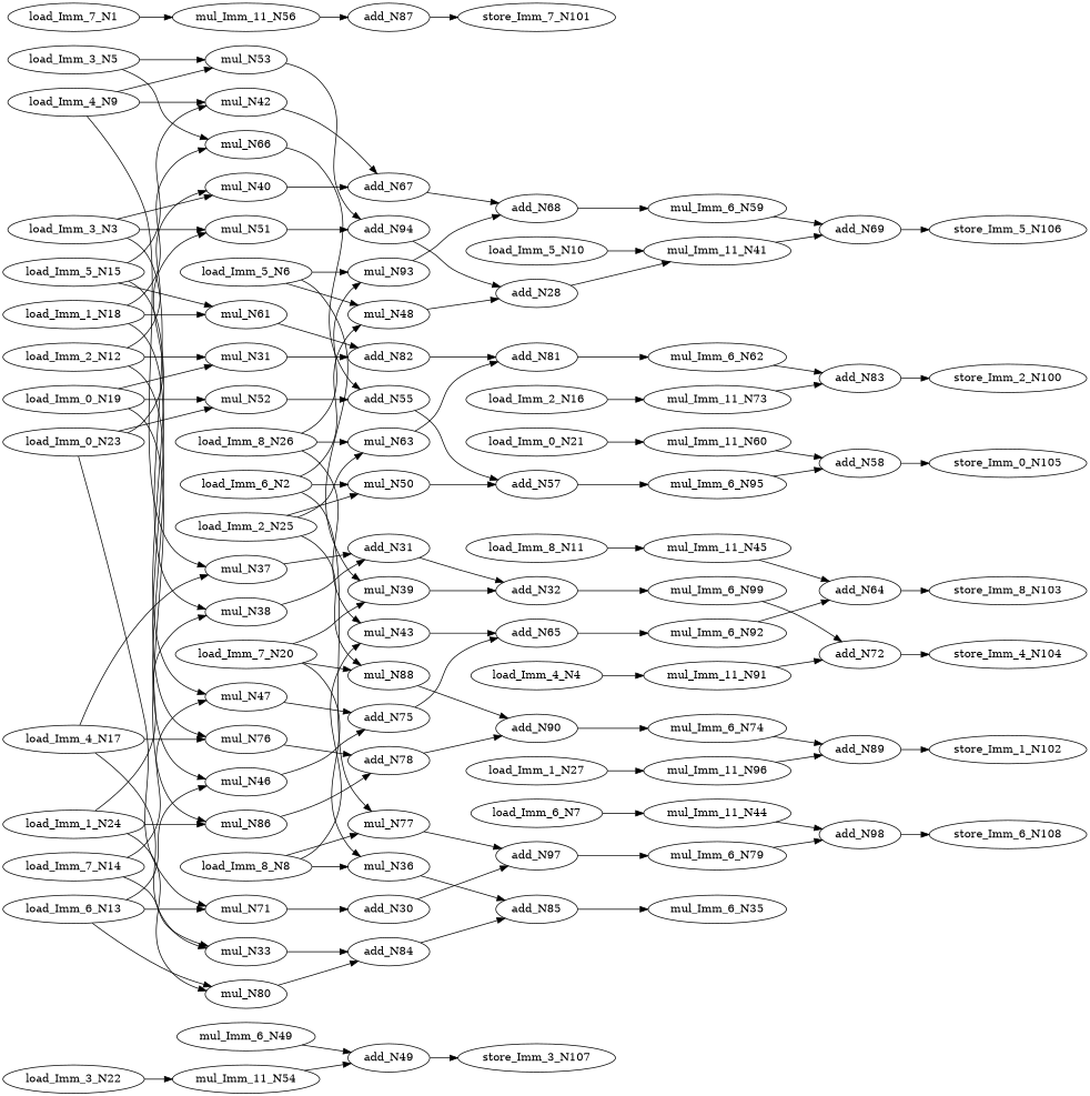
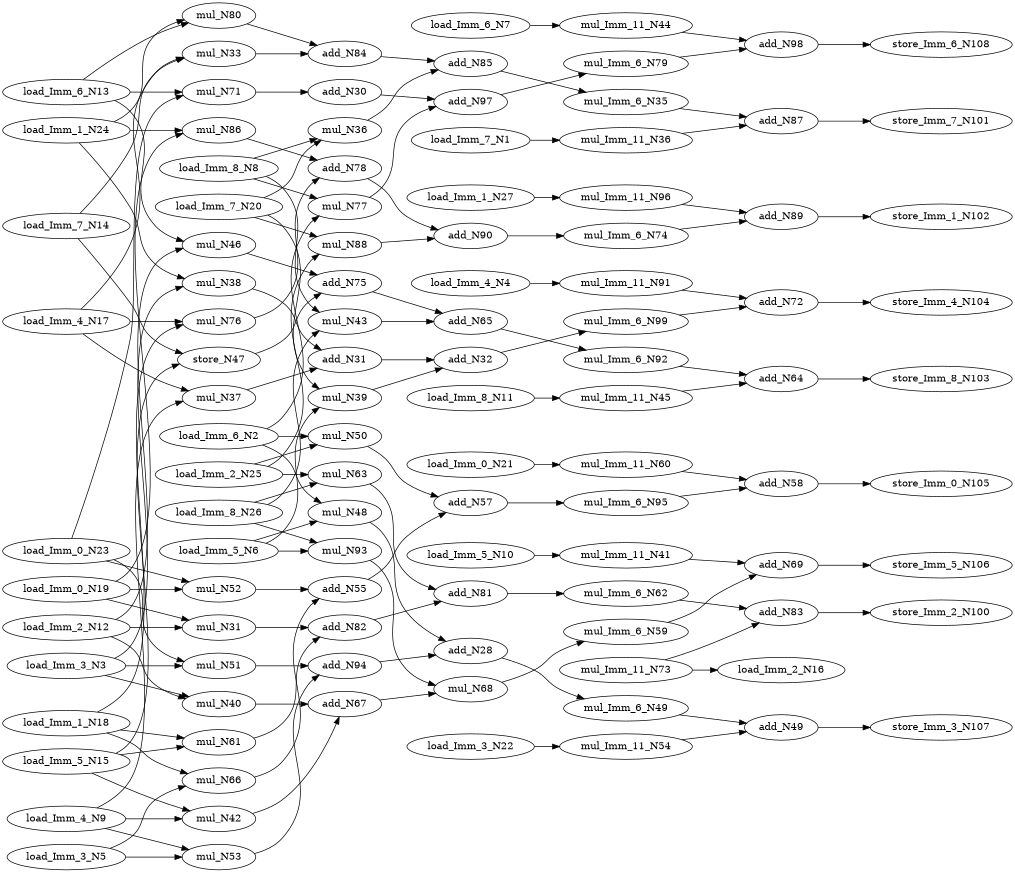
  digraph {
    rankdir=LR
    node [color=black ntype=operation]
    n1 [label=add_N49]
    n2 [label=store_Imm_3_N107]
    n3 [label=add_N28]
    n4 [label=mul_Imm_6_N49]
    n5 [label=load_Imm_0_N23]
    n6 [label=mul_N71]
    n7 [label=mul_N52]
    n8 [label=mul_N51]
    n9 [label=add_N30]
    n10 [label=add_N55]
    n11 [label=add_N94]
    n12 [label=load_Imm_3_N22]
    n13 [label=mul_Imm_11_N54]
    n14 [label=load_Imm_0_N21]
    n15 [label=mul_Imm_11_N60]
    n16 [label=add_N58]
    n17 [label=load_Imm_7_N20]
    n18 [label=mul_N88]
    n19 [label=mul_N39]
    n20 [label=mul_N36]
    n21 [label=add_N90]
    n22 [label=add_N32]
    n23 [label=add_N85]
    n24 [label=load_Imm_1_N27]
    n25 [label=mul_Imm_11_N96]
    n26 [label=add_N89]
    n27 [label=load_Imm_8_N26]
    n28 [label=mul_N93]
    n29 [label=mul_N63]
    n30 [label=mul_N43]
-   n31 [label=add_N68]
+   n31 [label=mul_N68]
    n32 [label=add_N81]
    n33 [label=add_N65]
    n34 [label=load_Imm_2_N25]
    n35 [label=mul_N50]
    n36 [label=add_N57]
    n37 [label=load_Imm_1_N24]
    n38 [label=mul_N86]
    n39 [label=mul_N80]
    n40 [label=mul_N38]
    n41 [label=add_N78]
    n42 [label=add_N84]
    n43 [label=add_N31]
    n44 [label=mul_Imm_6_N35]
    n45 [label=add_N87]
    n46 [label=store_Imm_7_N101]
    n47 [label=mul_Imm_6_N62]
    n48 [label=add_N83]
    n49 [label=store_Imm_2_N100]
    n50 [label=add_N82]
    n51 [label=store_Imm_1_N102]
    n52 [label=mul_Imm_6_N74]
    n53 [label=mul_Imm_6_N99]
    n54 [label=add_N97]
    n55 [label=mul_Imm_6_N79]
    n56 [label=mul_N31]
    n57 [label=add_N72]
    n58 [label=mul_N33]
    n59 [label=mul_N37]
    n60 [label=add_N98]
    n61 [label=store_Imm_6_N108]
    n62 [label=store_Imm_4_N104]
    n63 [label=mul_Imm_6_N92]
    n64 [label=add_N64]
    n65 [label=store_Imm_8_N103]
    n66 [label=mul_Imm_6_N59]
    n67 [label=mul_Imm_11_N91]
    n68 [label=mul_Imm_6_N95]
    n69 [label=store_Imm_0_N105]
    n70 [label=store_Imm_5_N106]
    n71 [label=load_Imm_2_N12]
    n72 [label=mul_N40]
    n73 [label=mul_N46]
    n74 [label=add_N67]
    n75 [label=add_N75]
    n76 [label=load_Imm_6_N13]
    n77 [label=load_Imm_5_N10]
    n78 [label=mul_Imm_11_N41]
    n79 [label=add_N69]
    n80 [label=load_Imm_8_N11]
    n81 [label=mul_Imm_11_N45]
    n82 [label=load_Imm_2_N16]
    n83 [label=mul_Imm_11_N73]
    n84 [label=load_Imm_4_N17]
    n85 [label=mul_N76]
    n86 [label=load_Imm_7_N14]
-   n87 [label=mul_N47]
+   n87 [label=store_N47]
    n88 [label=load_Imm_5_N15]
    n89 [label=mul_N61]
    n90 [label=mul_N42]
    n91 [label=load_Imm_1_N18]
    n92 [label=mul_N66]
    n93 [label=load_Imm_0_N19]
    n94 [label=load_Imm_8_N8]
    n95 [label=mul_N77]
    n96 [label=load_Imm_4_N9]
    n97 [label=mul_N53]
    n98 [label=load_Imm_7_N1]
-   n99 [label=mul_Imm_11_N56]
+   n99 [label=mul_Imm_11_N36]
    n100 [label=load_Imm_6_N2]
    n101 [label=mul_N48]
    n102 [label=load_Imm_3_N3]
    n103 [label=load_Imm_4_N4]
    n104 [label=load_Imm_3_N5]
    n105 [label=load_Imm_5_N6]
    n106 [label=load_Imm_6_N7]
    n107 [label=mul_Imm_11_N44]
    n1 -> n2
-   n3 -> n78
+   n3 -> n4
    n4 -> n1
    n5 -> n6
    n5 -> n7
    n5 -> n8
    n6 -> n9
    n7 -> n10
    n8 -> n11
    n9 -> n54
    n10 -> n36
    n11 -> n3
    n12 -> n13
    n13 -> n1
    n14 -> n15
    n15 -> n16
    n16 -> n69
    n17 -> n18
    n17 -> n19
    n17 -> n20
    n18 -> n21
    n19 -> n22
    n20 -> n23
    n21 -> n52
    n22 -> n53
    n23 -> n44
    n24 -> n25
    n25 -> n26
    n26 -> n51
    n27 -> n28
    n27 -> n29
    n27 -> n30
    n28 -> n31
    n29 -> n32
    n30 -> n33
    n31 -> n66
    n32 -> n47
    n33 -> n63
    n34 -> n18
    n34 -> n29
    n34 -> n35
    n35 -> n36
    n36 -> n68
    n37 -> n38
    n37 -> n39
    n37 -> n40
    n38 -> n41
    n39 -> n42
    n40 -> n43
    n41 -> n21
    n42 -> n23
    n43 -> n22
+   n44 -> n45
    n45 -> n46
    n47 -> n48
    n48 -> n49
    n50 -> n32
    n52 -> n26
    n53 -> n57
    n54 -> n55
    n55 -> n60
    n56 -> n50
    n57 -> n62
    n58 -> n42
    n59 -> n43
    n60 -> n61
    n63 -> n64
    n64 -> n65
    n66 -> n79
    n67 -> n57
    n68 -> n16
    n71 -> n56
    n71 -> n72
    n71 -> n73
    n72 -> n74
    n73 -> n75
    n74 -> n31
    n75 -> n33
    n76 -> n6
    n76 -> n39
    n76 -> n73
    n77 -> n78
    n78 -> n79
    n79 -> n70
    n80 -> n81
    n81 -> n64
-   n82 -> n83
+   n83 -> n82
    n83 -> n48
    n84 -> n58
    n84 -> n59
    n84 -> n85
    n85 -> n41
    n86 -> n58
    n86 -> n87
    n87 -> n75
    n88 -> n87
    n88 -> n89
    n88 -> n90
    n89 -> n50
    n90 -> n74
    n91 -> n85
    n91 -> n89
    n91 -> n92
    n92 -> n10
    n93 -> n7
    n93 -> n38
    n93 -> n56
    n94 -> n20
    n94 -> n30
    n94 -> n95
    n95 -> n54
    n96 -> n59
    n96 -> n90
    n96 -> n97
    n97 -> n11
    n98 -> n99
    n99 -> n45
    n100 -> n35
    n100 -> n95
    n100 -> n101
    n101 -> n3
    n102 -> n8
    n102 -> n40
    n102 -> n72
    n103 -> n67
    n104 -> n92
    n104 -> n97
    n105 -> n19
    n105 -> n28
    n105 -> n101
    n106 -> n107
    n107 -> n60
  }
